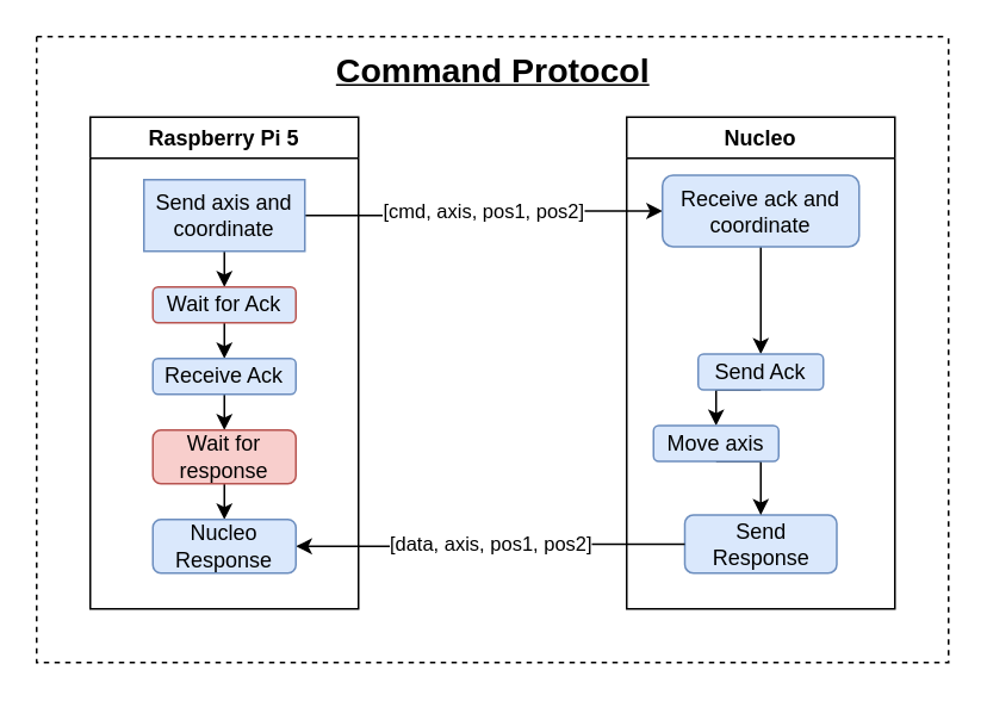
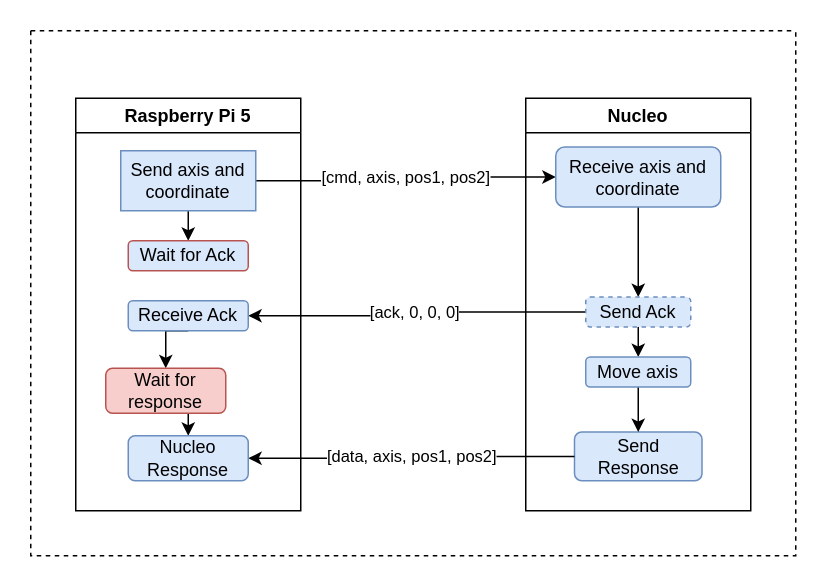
  <mxCell id="0" />
  <mxCell id="1" parent="0" />
  <mxCell id="2" value="Raspberry Pi 5" style="swimlane;whiteSpace=wrap;html=1;container=0;" vertex="1" parent="1"><mxGeometry x="50" y="65" width="150" height="275" as="geometry" /></mxCell>
  <mxCell id="3" value="Nucleo" style="swimlane;whiteSpace=wrap;html=1;container=0;" vertex="1" parent="1"><mxGeometry x="350" y="65" width="150" height="275" as="geometry" /></mxCell>
  <mxCell id="4" value="Send Response" style="rounded=1;whiteSpace=wrap;html=1;fillColor=#dae8fc;strokeColor=#6c8ebf;" vertex="1" parent="3"><mxGeometry x="32.5" y="222.5" width="85" height="32.5" as="geometry" /></mxCell>
  <mxCell id="5" style="edgeStyle=orthogonalEdgeStyle;rounded=0;orthogonalLoop=1;jettySize=auto;html=1;exitX=1;exitY=0.5;exitDx=0;exitDy=0;entryX=0;entryY=0.5;entryDx=0;entryDy=0;" edge="1" parent="1" source="12" target="21"><mxGeometry relative="1" as="geometry" /></mxCell>
  <mxCell id="6" value="[cmd, axis, pos1, pos2]" style="edgeLabel;html=1;align=center;verticalAlign=middle;resizable=0;points=[];" vertex="1" connectable="0" parent="5"><mxGeometry x="0.093" y="-1" relative="1" as="geometry"><mxPoint x="-9" y="-1" as="offset" /></mxGeometry></mxCell>
+ <mxCell id="7" style="edgeStyle=orthogonalEdgeStyle;rounded=0;orthogonalLoop=1;jettySize=auto;html=1;exitX=0;exitY=0.5;exitDx=0;exitDy=0;entryX=1;entryY=0.5;entryDx=0;entryDy=0;" edge="1" parent="1" source="23" target="16"><mxGeometry relative="1" as="geometry" /></mxCell>
+ <mxCell id="8" value="[ack, 0, 0, 0]" style="edgeLabel;html=1;align=center;verticalAlign=middle;resizable=0;points=[];" vertex="1" connectable="0" parent="7"><mxGeometry x="0.004" relative="1" as="geometry"><mxPoint x="-2" y="-2" as="offset" /></mxGeometry></mxCell>
  <mxCell id="9" style="edgeStyle=orthogonalEdgeStyle;rounded=0;orthogonalLoop=1;jettySize=auto;html=1;exitX=0;exitY=0.5;exitDx=0;exitDy=0;entryX=1;entryY=0.5;entryDx=0;entryDy=0;" edge="1" parent="1" source="4" target="19"><mxGeometry relative="1" as="geometry" /></mxCell>
  <mxCell id="10" value="[data, axis, pos1, pos2]" style="edgeLabel;html=1;align=center;verticalAlign=middle;resizable=0;points=[];" vertex="1" connectable="0" parent="9"><mxGeometry x="-0.031" y="-1" relative="1" as="geometry"><mxPoint x="-3" y="1" as="offset" /></mxGeometry></mxCell>
  <mxCell id="11" style="edgeStyle=orthogonalEdgeStyle;rounded=0;orthogonalLoop=1;jettySize=auto;html=1;exitX=0.5;exitY=1;exitDx=0;exitDy=0;entryX=0.5;entryY=0;entryDx=0;entryDy=0;" edge="1" parent="1" source="12" target="14"><mxGeometry relative="1" as="geometry" /></mxCell>
  <mxCell id="12" value="Send axis and coordinate" style="whiteSpace=wrap;html=1;fillColor=#dae8fc;strokeColor=#6c8ebf;rounded=0;" vertex="1" parent="1"><mxGeometry x="80" y="100" width="90" height="40" as="geometry" /></mxCell>
- <mxCell id="13" style="edgeStyle=orthogonalEdgeStyle;rounded=0;orthogonalLoop=1;jettySize=auto;html=1;exitX=0.5;exitY=1;exitDx=0;exitDy=0;entryX=0.5;entryY=0;entryDx=0;entryDy=0;" edge="1" parent="1" source="14" target="16"><mxGeometry relative="1" as="geometry" /></mxCell>
  <mxCell id="14" value="Wait for Ack" style="rounded=1;whiteSpace=wrap;html=1;fillColor=#dae8fc;strokeColor=#b85450;" vertex="1" parent="1"><mxGeometry x="85" y="160" width="80" height="20" as="geometry" /></mxCell>
  <mxCell id="15" style="edgeStyle=orthogonalEdgeStyle;rounded=0;orthogonalLoop=1;jettySize=auto;html=1;exitX=0.5;exitY=1;exitDx=0;exitDy=0;entryX=0.5;entryY=0;entryDx=0;entryDy=0;" edge="1" parent="1" source="16" target="18"><mxGeometry relative="1" as="geometry" /></mxCell>
  <mxCell id="16" value="Receive Ack" style="rounded=1;whiteSpace=wrap;html=1;fillColor=#dae8fc;strokeColor=#6c8ebf;" vertex="1" parent="1"><mxGeometry x="85" y="200" width="80" height="20" as="geometry" /></mxCell>
  <mxCell id="17" style="edgeStyle=orthogonalEdgeStyle;rounded=0;orthogonalLoop=1;jettySize=auto;html=1;exitX=0.5;exitY=1;exitDx=0;exitDy=0;entryX=0.5;entryY=0;entryDx=0;entryDy=0;" edge="1" parent="1" source="18" target="19"><mxGeometry relative="1" as="geometry" /></mxCell>
- <mxCell id="18" value="Wait for response" style="rounded=1;whiteSpace=wrap;html=1;fillColor=#f8cecc;strokeColor=#b85450;" vertex="1" parent="1"><mxGeometry x="85" y="240" width="80" height="30" as="geometry" /></mxCell>
+ <mxCell id="18" value="Wait for response" style="rounded=1;whiteSpace=wrap;html=1;fillColor=#f8cecc;strokeColor=#b85450;" vertex="1" parent="1"><mxGeometry x="70" y="245" width="80" height="30" as="geometry" /></mxCell>
  <mxCell id="19" value="Nucleo Response" style="rounded=1;whiteSpace=wrap;html=1;fillColor=#dae8fc;strokeColor=#6c8ebf;" vertex="1" parent="1"><mxGeometry x="85" y="290" width="80" height="30" as="geometry" /></mxCell>
  <mxCell id="20" style="edgeStyle=orthogonalEdgeStyle;rounded=0;orthogonalLoop=1;jettySize=auto;html=1;exitX=0.5;exitY=1;exitDx=0;exitDy=0;entryX=0.5;entryY=0;entryDx=0;entryDy=0;" edge="1" parent="1" source="21" target="23"><mxGeometry relative="1" as="geometry" /></mxCell>
- <mxCell id="21" value="Receive ack and coordinate" style="rounded=1;whiteSpace=wrap;html=1;fillColor=#dae8fc;strokeColor=#6c8ebf;" vertex="1" parent="1"><mxGeometry x="370" y="97.5" width="110" height="40" as="geometry" /></mxCell>
+ <mxCell id="21" value="Receive axis and coordinate" style="rounded=1;whiteSpace=wrap;html=1;fillColor=#dae8fc;strokeColor=#6c8ebf;" vertex="1" parent="1"><mxGeometry x="370" y="97.5" width="110" height="40" as="geometry" /></mxCell>
  <mxCell id="22" style="edgeStyle=orthogonalEdgeStyle;rounded=0;orthogonalLoop=1;jettySize=auto;html=1;exitX=0.5;exitY=1;exitDx=0;exitDy=0;entryX=0.5;entryY=0;entryDx=0;entryDy=0;" edge="1" parent="1" source="23" target="25"><mxGeometry relative="1" as="geometry" /></mxCell>
- <mxCell id="23" value="Send Ack" style="rounded=1;whiteSpace=wrap;html=1;fillColor=#dae8fc;strokeColor=#6c8ebf;" vertex="1" parent="1"><mxGeometry x="390" y="197.5" width="70" height="20" as="geometry" /></mxCell>
+ <mxCell id="23" value="Send Ack" style="rounded=1;whiteSpace=wrap;html=1;fillColor=#dae8fc;strokeColor=#6c8ebf;dashed=1;" vertex="1" parent="1"><mxGeometry x="390" y="197.5" width="70" height="20" as="geometry" /></mxCell>
  <mxCell id="24" style="edgeStyle=orthogonalEdgeStyle;rounded=0;orthogonalLoop=1;jettySize=auto;html=1;exitX=0.5;exitY=1;exitDx=0;exitDy=0;entryX=0.5;entryY=0;entryDx=0;entryDy=0;" edge="1" parent="1" source="25" target="4"><mxGeometry relative="1" as="geometry" /></mxCell>
- <mxCell id="25" value="Move axis" style="rounded=1;whiteSpace=wrap;html=1;fillColor=#dae8fc;strokeColor=#6c8ebf;" vertex="1" parent="1"><mxGeometry x="365" y="237.5" width="70" height="20" as="geometry" /></mxCell>
+ <mxCell id="25" value="Move axis" style="rounded=1;whiteSpace=wrap;html=1;fillColor=#dae8fc;strokeColor=#6c8ebf;" vertex="1" parent="1"><mxGeometry x="390" y="237.5" width="70" height="20" as="geometry" /></mxCell>
  <mxCell id="26" value="" style="swimlane;startSize=0;dashed=1;" vertex="1" parent="1"><mxGeometry x="20" y="20" width="510" height="350" as="geometry" /></mxCell>
- <mxCell id="27" value="&lt;b&gt;&lt;u&gt;&lt;font style=&quot;font-size: 19px;&quot;&gt;Command Protocol&lt;/font&gt;&lt;/u&gt;&lt;/b&gt;" style="text;html=1;align=center;verticalAlign=middle;resizable=0;points=[];autosize=1;strokeColor=none;fillColor=none;" vertex="1" parent="26"><mxGeometry x="155" width="200" height="40" as="geometry" /></mxCell>
